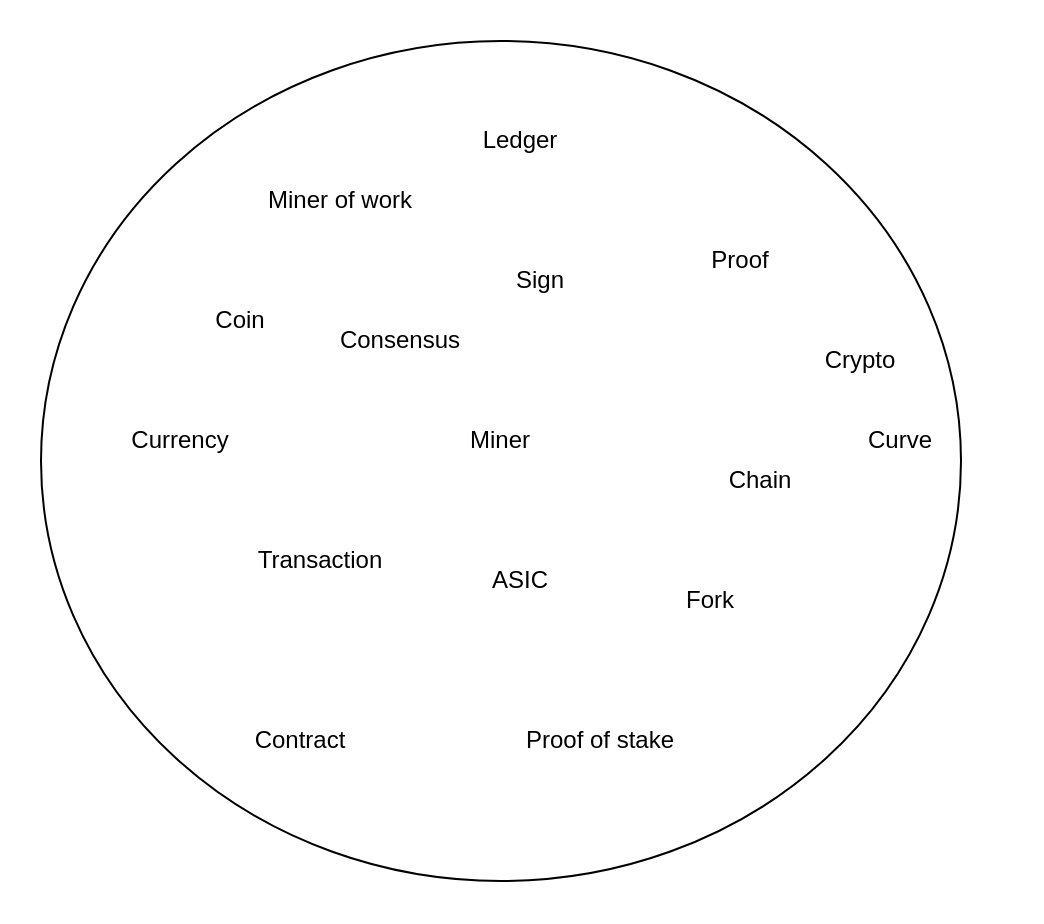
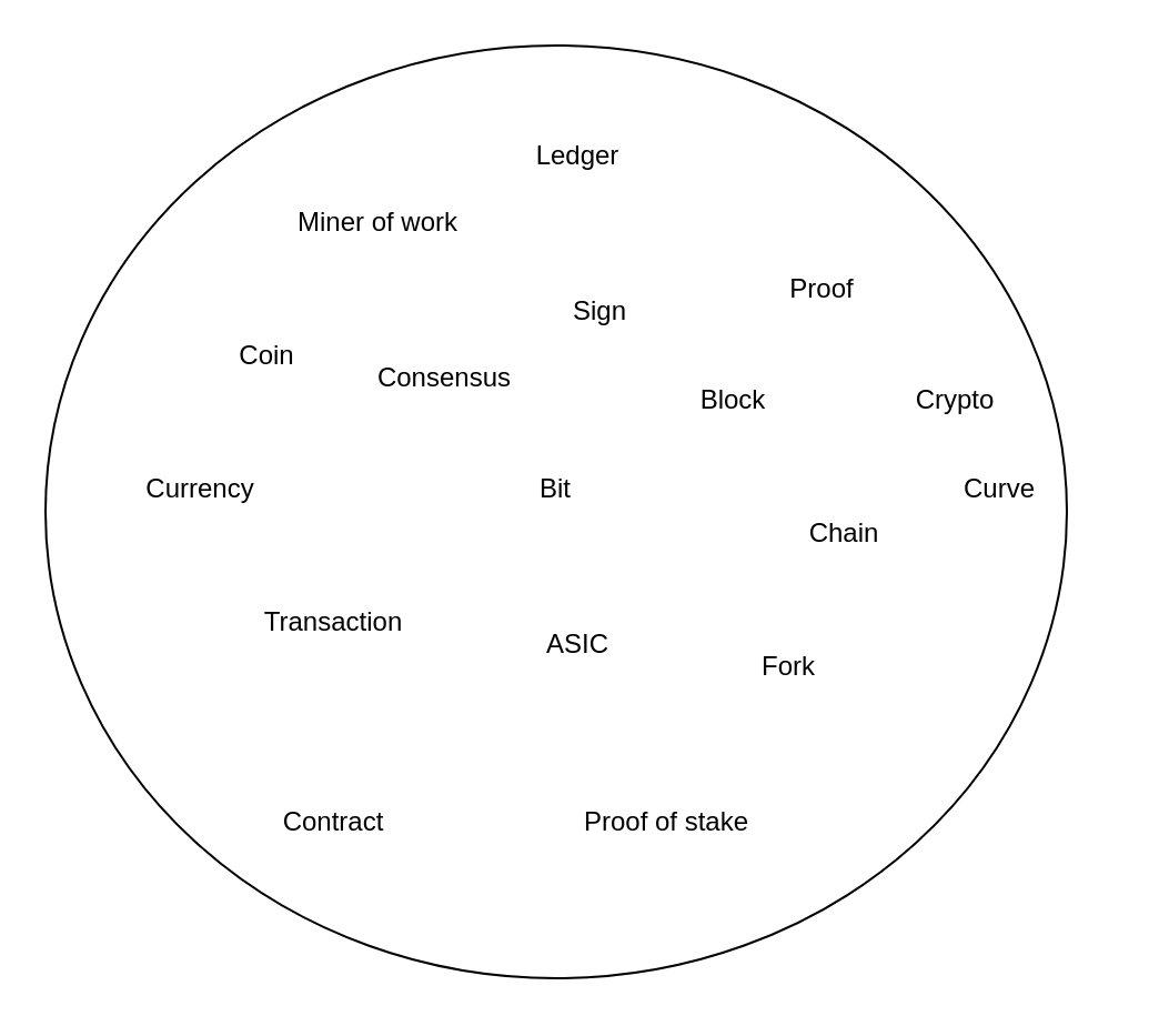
  <mxCell id="0" />
  <mxCell id="1" parent="0" />
  <mxCell id="2" value="" style="ellipse;whiteSpace=wrap;html=1;" vertex="1" parent="1"><mxGeometry x="20" y="20" width="460" height="420" as="geometry" /></mxCell>
  <mxCell id="3" value="Miner of work" style="text;html=1;strokeColor=none;fillColor=none;align=center;verticalAlign=middle;whiteSpace=wrap;rounded=0;" vertex="1" parent="1"><mxGeometry x="120" y="90" width="100" height="20" as="geometry" /></mxCell>
  <mxCell id="4" value="Proof of stake" style="text;html=1;strokeColor=none;fillColor=none;align=center;verticalAlign=middle;whiteSpace=wrap;rounded=0;" vertex="1" parent="1"><mxGeometry x="250" y="360" width="100" height="20" as="geometry" /></mxCell>
  <mxCell id="5" value="Coin" style="text;html=1;strokeColor=none;fillColor=none;align=center;verticalAlign=middle;whiteSpace=wrap;rounded=0;" vertex="1" parent="1"><mxGeometry x="70" y="150" width="100" height="20" as="geometry" /></mxCell>
  <mxCell id="6" value="Sign" style="text;html=1;strokeColor=none;fillColor=none;align=center;verticalAlign=middle;whiteSpace=wrap;rounded=0;" vertex="1" parent="1"><mxGeometry x="220" y="130" width="100" height="20" as="geometry" /></mxCell>
  <mxCell id="7" value="Ledger" style="text;html=1;strokeColor=none;fillColor=none;align=center;verticalAlign=middle;whiteSpace=wrap;rounded=0;" vertex="1" parent="1"><mxGeometry x="210" y="60" width="100" height="20" as="geometry" /></mxCell>
  <mxCell id="8" value="Proof" style="text;html=1;strokeColor=none;fillColor=none;align=center;verticalAlign=middle;whiteSpace=wrap;rounded=0;" vertex="1" parent="1"><mxGeometry x="320" y="120" width="100" height="20" as="geometry" /></mxCell>
  <mxCell id="9" value="Consensus" style="text;html=1;strokeColor=none;fillColor=none;align=center;verticalAlign=middle;whiteSpace=wrap;rounded=0;" vertex="1" parent="1"><mxGeometry x="150" y="160" width="100" height="20" as="geometry" /></mxCell>
+ <mxCell id="10" value="Block" style="text;html=1;strokeColor=none;fillColor=none;align=center;verticalAlign=middle;whiteSpace=wrap;rounded=0;" vertex="1" parent="1"><mxGeometry x="280" y="170" width="100" height="20" as="geometry" /></mxCell>
  <mxCell id="11" value="Currency" style="text;html=1;strokeColor=none;fillColor=none;align=center;verticalAlign=middle;whiteSpace=wrap;rounded=0;" vertex="1" parent="1"><mxGeometry x="40" y="210" width="100" height="20" as="geometry" /></mxCell>
- <mxCell id="12" value="Miner" style="text;html=1;strokeColor=none;fillColor=none;align=center;verticalAlign=middle;whiteSpace=wrap;rounded=0;" vertex="1" parent="1"><mxGeometry x="200" y="210" width="100" height="20" as="geometry" /></mxCell>
+ <mxCell id="12" value="Bit" style="text;html=1;strokeColor=none;fillColor=none;align=center;verticalAlign=middle;whiteSpace=wrap;rounded=0;" vertex="1" parent="1"><mxGeometry x="200" y="210" width="100" height="20" as="geometry" /></mxCell>
  <mxCell id="13" value="Chain" style="text;html=1;strokeColor=none;fillColor=none;align=center;verticalAlign=middle;whiteSpace=wrap;rounded=0;" vertex="1" parent="1"><mxGeometry x="330" y="230" width="100" height="20" as="geometry" /></mxCell>
  <mxCell id="14" value="Crypto" style="text;html=1;strokeColor=none;fillColor=none;align=center;verticalAlign=middle;whiteSpace=wrap;rounded=0;" vertex="1" parent="1"><mxGeometry x="380" y="170" width="100" height="20" as="geometry" /></mxCell>
  <mxCell id="15" value="Curve" style="text;html=1;strokeColor=none;fillColor=none;align=center;verticalAlign=middle;whiteSpace=wrap;rounded=0;" vertex="1" parent="1"><mxGeometry x="400" y="210" width="100" height="20" as="geometry" /></mxCell>
  <mxCell id="16" value="ASIC" style="text;html=1;strokeColor=none;fillColor=none;align=center;verticalAlign=middle;whiteSpace=wrap;rounded=0;" vertex="1" parent="1"><mxGeometry x="210" y="280" width="100" height="20" as="geometry" /></mxCell>
- <mxCell id="17" value="Transaction" style="text;html=1;strokeColor=none;fillColor=none;align=center;verticalAlign=middle;whiteSpace=wrap;rounded=0;" vertex="1" parent="1"><mxGeometry x="110" y="270" width="100" height="20" as="geometry" /></mxCell>
+ <mxCell id="17" value="Transaction" style="text;html=1;strokeColor=none;fillColor=none;align=center;verticalAlign=middle;whiteSpace=wrap;rounded=0;" vertex="1" parent="1"><mxGeometry x="100" y="270" width="100" height="20" as="geometry" /></mxCell>
  <mxCell id="18" value="Contract" style="text;html=1;strokeColor=none;fillColor=none;align=center;verticalAlign=middle;whiteSpace=wrap;rounded=0;" vertex="1" parent="1"><mxGeometry x="100" y="360" width="100" height="20" as="geometry" /></mxCell>
  <mxCell id="19" value="Fork" style="text;html=1;strokeColor=none;fillColor=none;align=center;verticalAlign=middle;whiteSpace=wrap;rounded=0;" vertex="1" parent="1"><mxGeometry x="305" y="290" width="100" height="20" as="geometry" /></mxCell>
